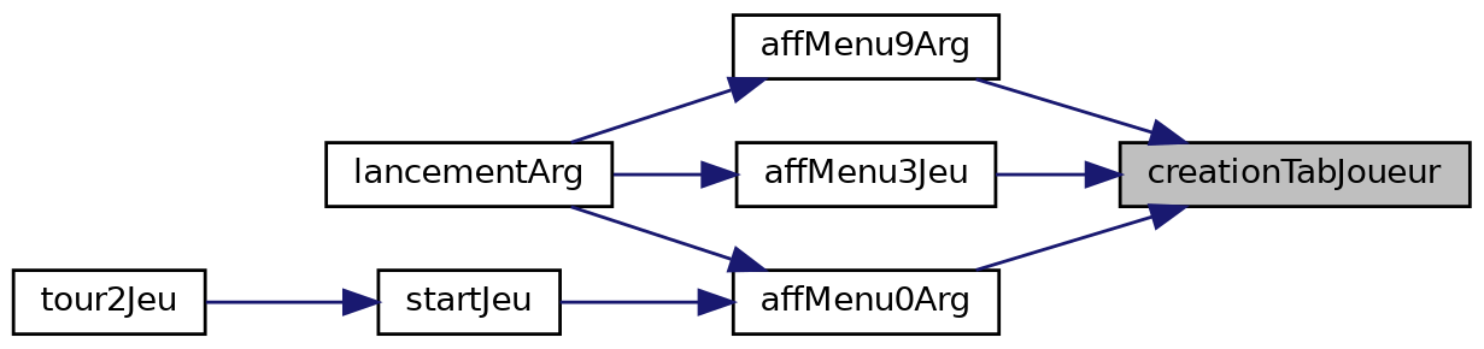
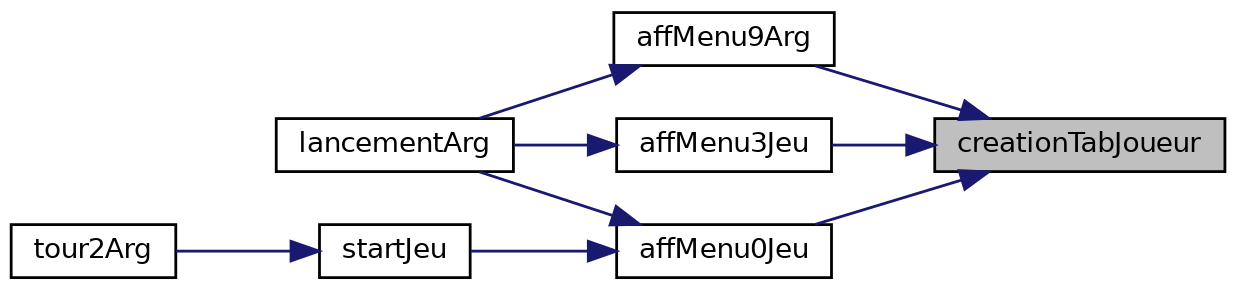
  digraph {
    rankdir=RL
    node [color=black fillcolor=white fontname=Helvetica fontsize=10 shape=record style=filled]
    edge [color=midnightblue dir=back fontname=Helvetica fontsize=10 labelfontname=Helvetica labelfontsize=10 style=solid]
    n1 [fillcolor=grey75 fontcolor=black height=0.2 label=creationTabJoueur width=0.4]
-   n2 [height=0.2 label=affMenu0Arg width=0.4]
+   n2 [height=0.2 label=affMenu0Jeu width=0.4]
    n3 [height=0.2 label=affMenu9Arg width=0.4]
    n4 [height=0.2 label=affMenu3Jeu width=0.4]
    n5 [height=0.2 label=lancementArg width=0.4]
    n6 [height=0.2 label=startJeu width=0.4]
-   n7 [height=0.2 label=tour2Jeu width=0.4]
+   n7 [height=0.2 label=tour2Arg width=0.4]
    n1 -> n2
    n1 -> n3
    n1 -> n4
    n2 -> n5
    n2 -> n6
    n3 -> n5
    n4 -> n5
    n6 -> n7
  }
